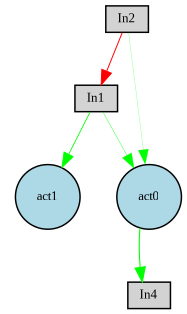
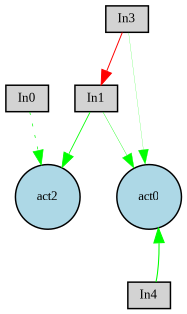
  digraph {
    fontname="Liberation Serif"
    node [fillcolor=lightgray fontname="Liberation Serif" fontsize=9 shape=box style=filled]
    edge [color=green fontname="Liberation Serif" style=solid]
-   act1 [fillcolor=lightblue height=0.2 shape=circle width=0.2]
+   In0 [height=0.2 width=0.2]
+   act1 [fillcolor=lightblue height=0.2 shape=circle width=0.2 label=act2]
    In1 [height=0.2 width=0.2]
    n4 [fillcolor=lightblue height=0.2 label=act0 shape=circle width=0.2]
-   In3 [height=0.2 width=0.2 label=In2]
+   In3 [height=0.2 width=0.2]
    In4 [height=0.2 width=0.2]
+   In0 -> act1 [penwidth=0.464455486144319 style=dotted]
    In1 -> act1 [penwidth=0.56882388785163]
    In1 -> n4 [penwidth=0.252983934162102]
    In3 -> In1 [color=red penwidth=0.6659327676519046]
    In3 -> n4 [penwidth=0.13420775720593087]
-   n4 -> In4 [penwidth=0.7268484505410963]
+   In4 -> n4 [penwidth=0.7268484505410963]
  }
